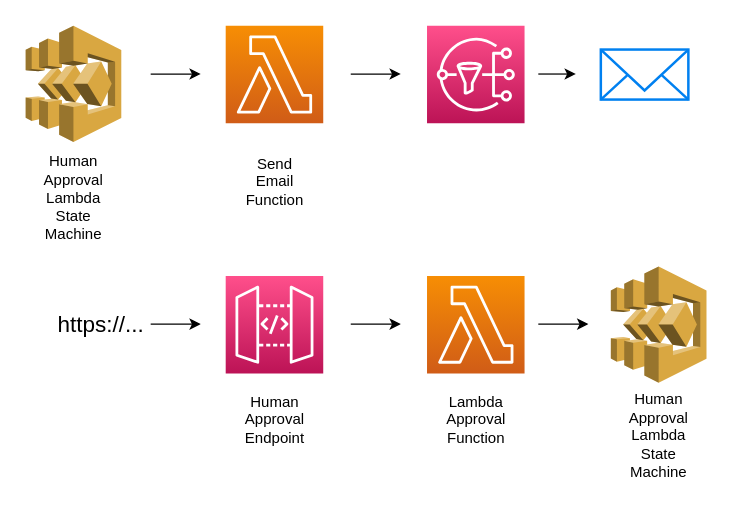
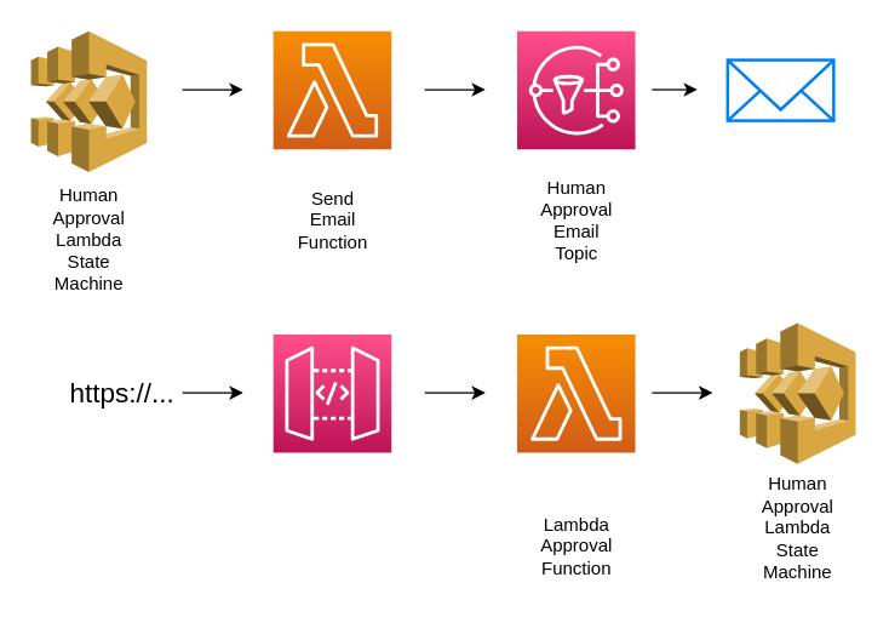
  <mxCell id="0" />
  <mxCell id="1" parent="0" />
  <mxCell id="2" value="" style="outlineConnect=0;dashed=0;verticalLabelPosition=bottom;verticalAlign=top;align=center;html=1;shape=mxgraph.aws3.step_functions;fillColor=#D9A741;gradientColor=none;" vertex="1" parent="1"><mxGeometry x="20" y="20" width="76.5" height="93" as="geometry" /></mxCell>
  <mxCell id="3" value="Human &lt;br&gt;Approval&lt;br&gt;Lambda&lt;br&gt;State&lt;br&gt;Machine&lt;br&gt;&lt;br&gt;" style="text;html=1;align=center;verticalAlign=middle;resizable=0;points=[];autosize=1;strokeColor=none;fillColor=none;" vertex="1" parent="1"><mxGeometry x="28.25" y="120" width="60" height="90" as="geometry" /></mxCell>
  <mxCell id="4" value="" style="endArrow=classic;html=1;rounded=0;" edge="1" parent="1"><mxGeometry width="50" height="50" relative="1" as="geometry"><mxPoint x="120" y="58.58" as="sourcePoint" /><mxPoint x="160" y="58.58" as="targetPoint" /></mxGeometry></mxCell>
  <mxCell id="5" value="" style="sketch=0;points=[[0,0,0],[0.25,0,0],[0.5,0,0],[0.75,0,0],[1,0,0],[0,1,0],[0.25,1,0],[0.5,1,0],[0.75,1,0],[1,1,0],[0,0.25,0],[0,0.5,0],[0,0.75,0],[1,0.25,0],[1,0.5,0],[1,0.75,0]];outlineConnect=0;fontColor=#232F3E;gradientColor=#FF4F8B;gradientDirection=north;fillColor=#BC1356;strokeColor=#ffffff;dashed=0;verticalLabelPosition=bottom;verticalAlign=top;align=center;html=1;fontSize=12;fontStyle=0;aspect=fixed;shape=mxgraph.aws4.resourceIcon;resIcon=mxgraph.aws4.sns;" vertex="1" parent="1"><mxGeometry x="341" y="20" width="78" height="78" as="geometry" /></mxCell>
+ <mxCell id="6" value="Human &lt;br&gt;Approval&lt;br&gt;Email&lt;br&gt;Topic" style="text;html=1;align=center;verticalAlign=middle;resizable=0;points=[];autosize=1;strokeColor=none;fillColor=none;" vertex="1" parent="1"><mxGeometry x="350" y="115" width="60" height="60" as="geometry" /></mxCell>
  <mxCell id="7" value="" style="sketch=0;points=[[0,0,0],[0.25,0,0],[0.5,0,0],[0.75,0,0],[1,0,0],[0,1,0],[0.25,1,0],[0.5,1,0],[0.75,1,0],[1,1,0],[0,0.25,0],[0,0.5,0],[0,0.75,0],[1,0.25,0],[1,0.5,0],[1,0.75,0]];outlineConnect=0;fontColor=#232F3E;gradientColor=#F78E04;gradientDirection=north;fillColor=#D05C17;strokeColor=#ffffff;dashed=0;verticalLabelPosition=bottom;verticalAlign=top;align=center;html=1;fontSize=12;fontStyle=0;aspect=fixed;shape=mxgraph.aws4.resourceIcon;resIcon=mxgraph.aws4.lambda;" vertex="1" parent="1"><mxGeometry x="180" y="20" width="78" height="78" as="geometry" /></mxCell>
  <mxCell id="8" value="Send&lt;br&gt;Email&lt;br&gt;Function" style="text;html=1;align=center;verticalAlign=middle;resizable=0;points=[];autosize=1;strokeColor=none;fillColor=none;" vertex="1" parent="1"><mxGeometry x="189" y="120" width="60" height="50" as="geometry" /></mxCell>
  <mxCell id="9" value="" style="endArrow=classic;html=1;rounded=0;" edge="1" parent="1"><mxGeometry width="50" height="50" relative="1" as="geometry"><mxPoint x="280" y="58.58" as="sourcePoint" /><mxPoint x="320" y="58.58" as="targetPoint" /></mxGeometry></mxCell>
  <mxCell id="10" value="" style="html=1;verticalLabelPosition=bottom;align=center;labelBackgroundColor=#ffffff;verticalAlign=top;strokeWidth=2;strokeColor=#0080F0;shadow=0;dashed=0;shape=mxgraph.ios7.icons.mail;" vertex="1" parent="1"><mxGeometry x="480" y="39" width="70" height="40" as="geometry" /></mxCell>
  <mxCell id="11" value="" style="endArrow=classic;html=1;rounded=0;" edge="1" parent="1"><mxGeometry width="50" height="50" relative="1" as="geometry"><mxPoint x="430" y="58.58" as="sourcePoint" /><mxPoint x="460" y="58.58" as="targetPoint" /></mxGeometry></mxCell>
  <mxCell id="12" value="&lt;font style=&quot;font-size: 18px;&quot;&gt;https://...&lt;/font&gt;" style="text;html=1;align=center;verticalAlign=middle;resizable=0;points=[];autosize=1;strokeColor=none;fillColor=none;" vertex="1" parent="1"><mxGeometry x="40" y="249" width="80" height="20" as="geometry" /></mxCell>
  <mxCell id="13" value="" style="endArrow=classic;html=1;rounded=0;" edge="1" parent="1"><mxGeometry width="50" height="50" relative="1" as="geometry"><mxPoint x="120" y="258.58" as="sourcePoint" /><mxPoint x="160" y="258.58" as="targetPoint" /></mxGeometry></mxCell>
  <mxCell id="14" value="" style="sketch=0;points=[[0,0,0],[0.25,0,0],[0.5,0,0],[0.75,0,0],[1,0,0],[0,1,0],[0.25,1,0],[0.5,1,0],[0.75,1,0],[1,1,0],[0,0.25,0],[0,0.5,0],[0,0.75,0],[1,0.25,0],[1,0.5,0],[1,0.75,0]];outlineConnect=0;fontColor=#232F3E;gradientColor=#FF4F8B;gradientDirection=north;fillColor=#BC1356;strokeColor=#ffffff;dashed=0;verticalLabelPosition=bottom;verticalAlign=top;align=center;html=1;fontSize=12;fontStyle=0;aspect=fixed;shape=mxgraph.aws4.resourceIcon;resIcon=mxgraph.aws4.api_gateway;" vertex="1" parent="1"><mxGeometry x="180" y="220" width="78" height="78" as="geometry" /></mxCell>
- <mxCell id="15" value="Human &lt;br&gt;Approval&lt;br&gt;Endpoint" style="text;html=1;align=center;verticalAlign=middle;resizable=0;points=[];autosize=1;strokeColor=none;fillColor=none;" vertex="1" parent="1"><mxGeometry x="189" y="310" width="60" height="50" as="geometry" /></mxCell>
  <mxCell id="16" value="" style="sketch=0;points=[[0,0,0],[0.25,0,0],[0.5,0,0],[0.75,0,0],[1,0,0],[0,1,0],[0.25,1,0],[0.5,1,0],[0.75,1,0],[1,1,0],[0,0.25,0],[0,0.5,0],[0,0.75,0],[1,0.25,0],[1,0.5,0],[1,0.75,0]];outlineConnect=0;fontColor=#232F3E;gradientColor=#F78E04;gradientDirection=north;fillColor=#D05C17;strokeColor=#ffffff;dashed=0;verticalLabelPosition=bottom;verticalAlign=top;align=center;html=1;fontSize=12;fontStyle=0;aspect=fixed;shape=mxgraph.aws4.resourceIcon;resIcon=mxgraph.aws4.lambda;" vertex="1" parent="1"><mxGeometry x="341" y="220" width="78" height="78" as="geometry" /></mxCell>
  <mxCell id="17" value="" style="endArrow=classic;html=1;rounded=0;" edge="1" parent="1"><mxGeometry width="50" height="50" relative="1" as="geometry"><mxPoint x="280" y="258.58" as="sourcePoint" /><mxPoint x="320" y="258.58" as="targetPoint" /></mxGeometry></mxCell>
- <mxCell id="18" value="Lambda&lt;br&gt;Approval&lt;br&gt;Function" style="text;html=1;align=center;verticalAlign=middle;resizable=0;points=[];autosize=1;strokeColor=none;fillColor=none;" vertex="1" parent="1"><mxGeometry x="350" y="310" width="60" height="50" as="geometry" /></mxCell>
+ <mxCell id="18" value="Lambda&lt;br&gt;Approval&lt;br&gt;Function" style="text;html=1;align=center;verticalAlign=middle;resizable=0;points=[];autosize=1;strokeColor=none;fillColor=none;" vertex="1" parent="1"><mxGeometry x="350" y="335" width="60" height="50" as="geometry" /></mxCell>
  <mxCell id="19" value="" style="endArrow=classic;html=1;rounded=0;" edge="1" parent="1"><mxGeometry width="50" height="50" relative="1" as="geometry"><mxPoint x="430" y="258.58" as="sourcePoint" /><mxPoint x="470" y="258.58" as="targetPoint" /></mxGeometry></mxCell>
  <mxCell id="20" value="" style="outlineConnect=0;dashed=0;verticalLabelPosition=bottom;verticalAlign=top;align=center;html=1;shape=mxgraph.aws3.step_functions;fillColor=#D9A741;gradientColor=none;" vertex="1" parent="1"><mxGeometry x="488" y="212.5" width="76.5" height="93" as="geometry" /></mxCell>
  <mxCell id="21" value="Human &lt;br&gt;Approval&lt;br&gt;Lambda&lt;br&gt;State&lt;br&gt;Machine&lt;br&gt;&lt;br&gt;" style="text;html=1;align=center;verticalAlign=middle;resizable=0;points=[];autosize=1;strokeColor=none;fillColor=none;" vertex="1" parent="1"><mxGeometry x="496.25" y="310" width="60" height="90" as="geometry" /></mxCell>
